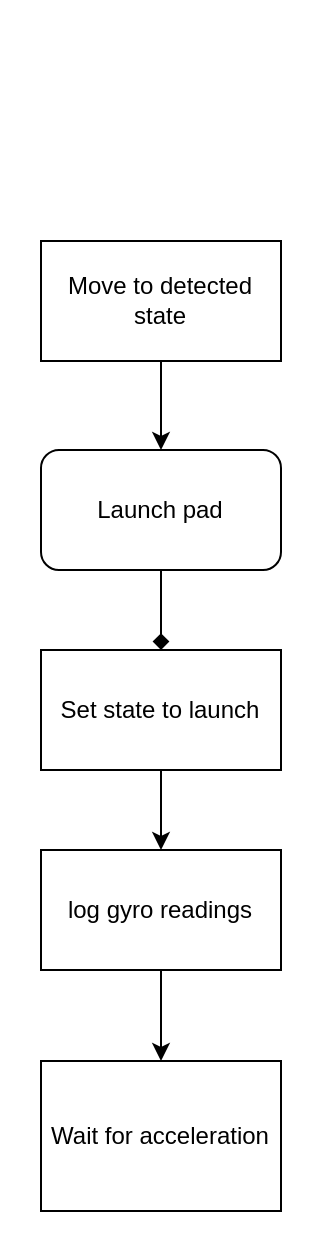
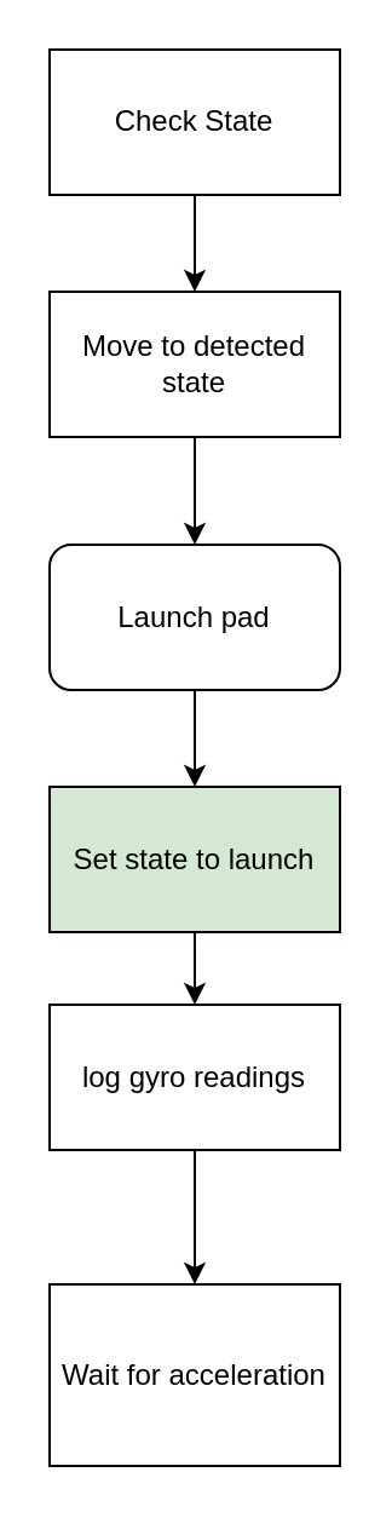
  <mxCell id="0" />
  <mxCell id="1" parent="0" />
+ <mxCell id="2" value="" style="edgeStyle=orthogonalEdgeStyle;rounded=0;orthogonalLoop=1;jettySize=auto;html=1;" edge="1" parent="1" source="3" target="5"><mxGeometry relative="1" as="geometry" /></mxCell>
+ <mxCell id="3" value="Check State" style="rounded=0;whiteSpace=wrap;html=1;" vertex="1" parent="1"><mxGeometry x="20" y="20" width="120" height="60" as="geometry" /></mxCell>
  <mxCell id="4" value="" style="edgeStyle=orthogonalEdgeStyle;rounded=0;orthogonalLoop=1;jettySize=auto;html=1;" edge="1" parent="1" source="5" target="7"><mxGeometry relative="1" as="geometry" /></mxCell>
  <mxCell id="5" value="Move to detected state" style="rounded=0;whiteSpace=wrap;html=1;" vertex="1" parent="1"><mxGeometry x="20" y="120" width="120" height="60" as="geometry" /></mxCell>
- <mxCell id="6" value="" style="edgeStyle=orthogonalEdgeStyle;rounded=0;orthogonalLoop=1;jettySize=auto;html=1;endArrow=diamond;" edge="1" parent="1" source="7" target="9"><mxGeometry relative="1" as="geometry" /></mxCell>
+ <mxCell id="6" value="" style="edgeStyle=orthogonalEdgeStyle;rounded=0;orthogonalLoop=1;jettySize=auto;html=1;" edge="1" parent="1" source="7" target="9"><mxGeometry relative="1" as="geometry" /></mxCell>
  <mxCell id="7" value="Launch pad" style="rounded=1;whiteSpace=wrap;html=1;" vertex="1" parent="1"><mxGeometry x="20" y="224.5" width="120" height="60" as="geometry" /></mxCell>
  <mxCell id="8" value="" style="edgeStyle=orthogonalEdgeStyle;rounded=0;orthogonalLoop=1;jettySize=auto;html=1;" edge="1" parent="1" source="9" target="11"><mxGeometry relative="1" as="geometry" /></mxCell>
- <mxCell id="9" value="Set state to launch" style="rounded=0;whiteSpace=wrap;html=1;" vertex="1" parent="1"><mxGeometry x="20" y="324.5" width="120" height="60" as="geometry" /></mxCell>
+ <mxCell id="9" value="Set state to launch" style="rounded=0;whiteSpace=wrap;html=1;fillColor=#d5e8d4;" vertex="1" parent="1"><mxGeometry x="20" y="324.5" width="120" height="60" as="geometry" /></mxCell>
  <mxCell id="10" value="" style="edgeStyle=orthogonalEdgeStyle;rounded=0;orthogonalLoop=1;jettySize=auto;html=1;" edge="1" parent="1" source="11" target="12"><mxGeometry relative="1" as="geometry" /></mxCell>
- <mxCell id="11" value="log gyro readings" style="rounded=0;whiteSpace=wrap;html=1;" vertex="1" parent="1"><mxGeometry x="20" y="424.5" width="120" height="60" as="geometry" /></mxCell>
+ <mxCell id="11" value="log gyro readings" style="rounded=0;whiteSpace=wrap;html=1;" vertex="1" parent="1"><mxGeometry x="20" y="414.5" width="120" height="60" as="geometry" /></mxCell>
  <mxCell id="12" value="Wait for acceleration" style="rounded=0;whiteSpace=wrap;html=1;" vertex="1" parent="1"><mxGeometry x="20" y="530" width="120" height="75" as="geometry" /></mxCell>
